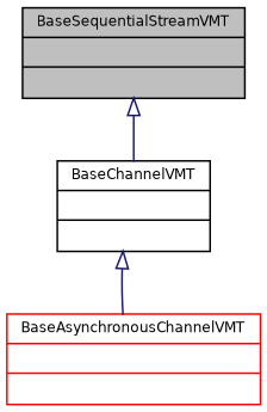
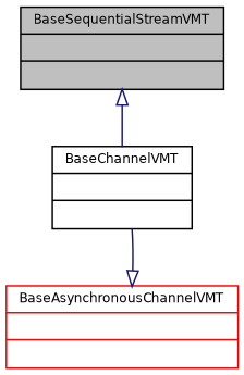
  digraph {
    node [color=black fontname=Helvetica fontsize=8 shape=record]
    edge [arrowtail=onormal color=midnightblue dir=back fontname=Helvetica fontsize=8 labelfontname=Helvetica labelfontsize=8 style=solid]
    n1 [fillcolor=grey75 fontcolor=black height=0.2 label="{BaseSequentialStreamVMT\n||}" style=filled width=0.4]
    n2 [height=0.2 label="{BaseChannelVMT\n||}" width=0.4]
    n3 [color=red height=0.2 label="{BaseAsynchronousChannelVMT\n||}" width=0.4]
    n1 -> n2
-   n2 -> n3
+   n3 -> n2
  }
